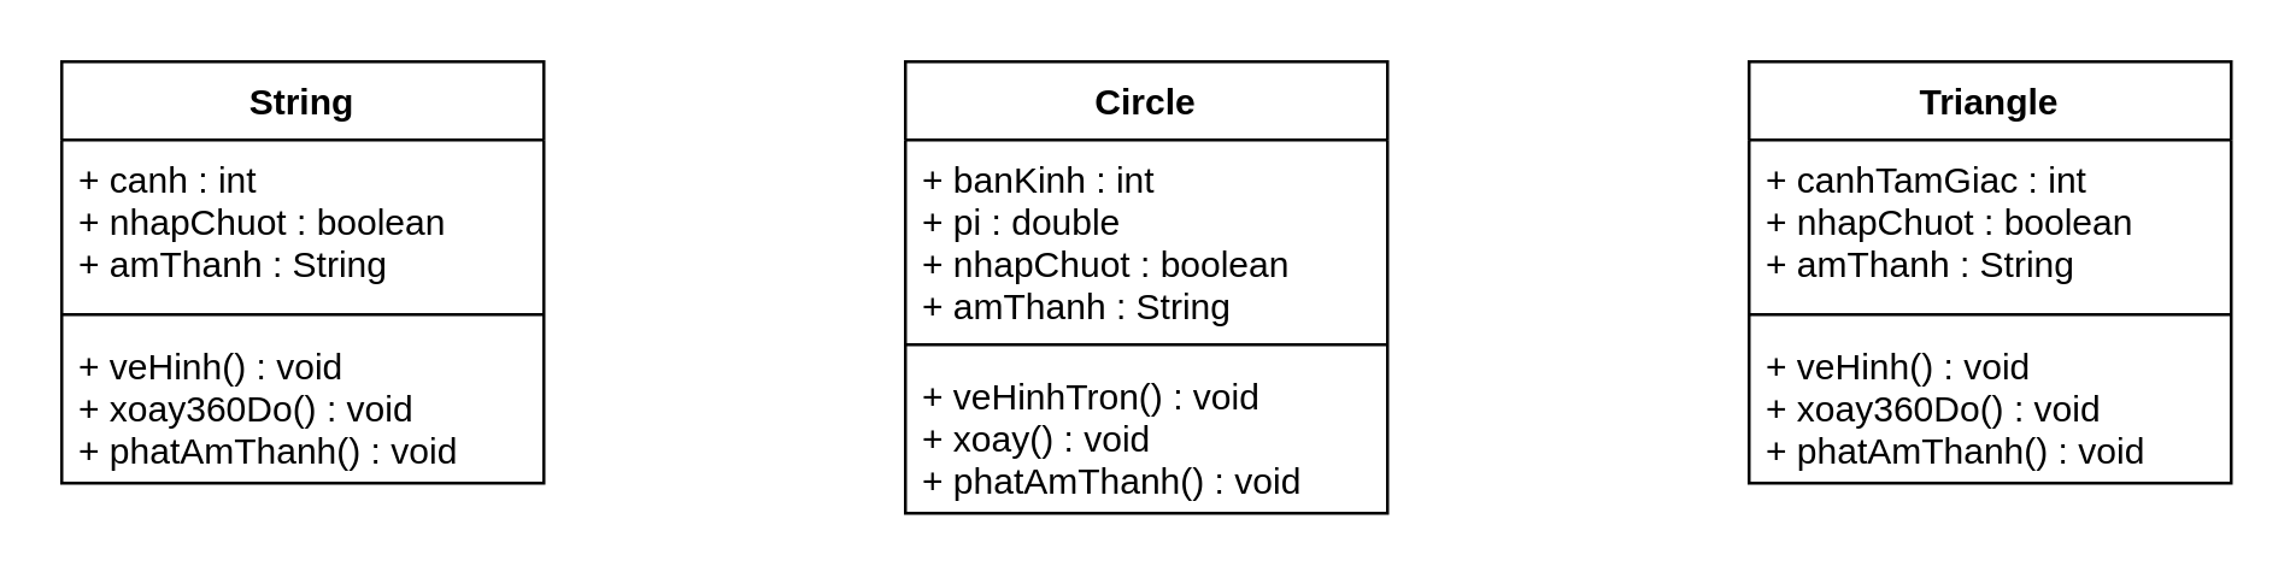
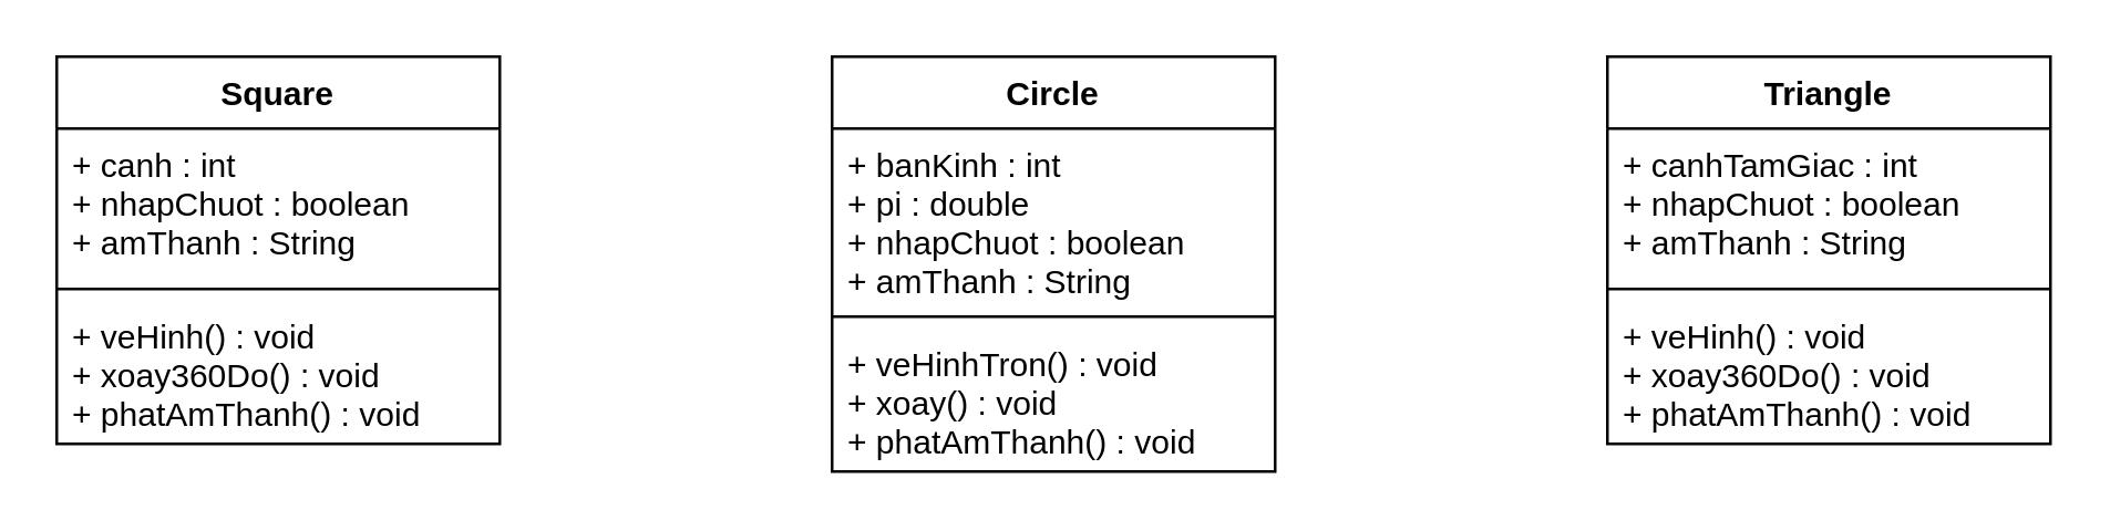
  <mxCell id="0" />
  <mxCell id="1" parent="0" />
- <mxCell id="2" value="String" style="swimlane;fontStyle=1;align=center;verticalAlign=top;childLayout=stackLayout;horizontal=1;startSize=26;horizontalStack=0;resizeParent=1;resizeParentMax=0;resizeLast=0;collapsible=1;marginBottom=0;" vertex="1" parent="1"><mxGeometry x="20" y="20" width="160" height="140" as="geometry" /></mxCell>
+ <mxCell id="2" value="Square" style="swimlane;fontStyle=1;align=center;verticalAlign=top;childLayout=stackLayout;horizontal=1;startSize=26;horizontalStack=0;resizeParent=1;resizeParentMax=0;resizeLast=0;collapsible=1;marginBottom=0;" vertex="1" parent="1"><mxGeometry x="20" y="20" width="160" height="140" as="geometry" /></mxCell>
  <mxCell id="3" value="+ canh : int&#10;+ nhapChuot : boolean&#10;+ amThanh : String" style="text;strokeColor=none;fillColor=none;align=left;verticalAlign=top;spacingLeft=4;spacingRight=4;overflow=hidden;rotatable=0;points=[[0,0.5],[1,0.5]];portConstraint=eastwest;" vertex="1" parent="2"><mxGeometry y="26" width="160" height="54" as="geometry" /></mxCell>
  <mxCell id="4" value="" style="line;strokeWidth=1;fillColor=none;align=left;verticalAlign=middle;spacingTop=-1;spacingLeft=3;spacingRight=3;rotatable=0;labelPosition=right;points=[];portConstraint=eastwest;" vertex="1" parent="2"><mxGeometry y="80" width="160" height="8" as="geometry" /></mxCell>
  <mxCell id="5" value="+ veHinh() : void&#10;+ xoay360Do() : void&#10;+ phatAmThanh() : void" style="text;strokeColor=none;fillColor=none;align=left;verticalAlign=top;spacingLeft=4;spacingRight=4;overflow=hidden;rotatable=0;points=[[0,0.5],[1,0.5]];portConstraint=eastwest;" vertex="1" parent="2"><mxGeometry y="88" width="160" height="52" as="geometry" /></mxCell>
  <mxCell id="6" value="Circle" style="swimlane;fontStyle=1;align=center;verticalAlign=top;childLayout=stackLayout;horizontal=1;startSize=26;horizontalStack=0;resizeParent=1;resizeParentMax=0;resizeLast=0;collapsible=1;marginBottom=0;" vertex="1" parent="1"><mxGeometry x="300" y="20" width="160" height="150" as="geometry" /></mxCell>
  <mxCell id="7" value="+ banKinh : int&#10;+ pi : double&#10;+ nhapChuot : boolean&#10;+ amThanh : String" style="text;strokeColor=none;fillColor=none;align=left;verticalAlign=top;spacingLeft=4;spacingRight=4;overflow=hidden;rotatable=0;points=[[0,0.5],[1,0.5]];portConstraint=eastwest;" vertex="1" parent="6"><mxGeometry y="26" width="160" height="64" as="geometry" /></mxCell>
  <mxCell id="8" value="" style="line;strokeWidth=1;fillColor=none;align=left;verticalAlign=middle;spacingTop=-1;spacingLeft=3;spacingRight=3;rotatable=0;labelPosition=right;points=[];portConstraint=eastwest;" vertex="1" parent="6"><mxGeometry y="90" width="160" height="8" as="geometry" /></mxCell>
  <mxCell id="9" value="+ veHinhTron() : void&#10;+ xoay() : void&#10;+ phatAmThanh() : void" style="text;strokeColor=none;fillColor=none;align=left;verticalAlign=top;spacingLeft=4;spacingRight=4;overflow=hidden;rotatable=0;points=[[0,0.5],[1,0.5]];portConstraint=eastwest;" vertex="1" parent="6"><mxGeometry y="98" width="160" height="52" as="geometry" /></mxCell>
  <mxCell id="10" value="Triangle" style="swimlane;fontStyle=1;align=center;verticalAlign=top;childLayout=stackLayout;horizontal=1;startSize=26;horizontalStack=0;resizeParent=1;resizeParentMax=0;resizeLast=0;collapsible=1;marginBottom=0;" vertex="1" parent="1"><mxGeometry x="580" y="20" width="160" height="140" as="geometry" /></mxCell>
  <mxCell id="11" value="+ canhTamGiac : int&#10;+ nhapChuot : boolean&#10;+ amThanh : String" style="text;strokeColor=none;fillColor=none;align=left;verticalAlign=top;spacingLeft=4;spacingRight=4;overflow=hidden;rotatable=0;points=[[0,0.5],[1,0.5]];portConstraint=eastwest;" vertex="1" parent="10"><mxGeometry y="26" width="160" height="54" as="geometry" /></mxCell>
  <mxCell id="12" value="" style="line;strokeWidth=1;fillColor=none;align=left;verticalAlign=middle;spacingTop=-1;spacingLeft=3;spacingRight=3;rotatable=0;labelPosition=right;points=[];portConstraint=eastwest;" vertex="1" parent="10"><mxGeometry y="80" width="160" height="8" as="geometry" /></mxCell>
  <mxCell id="13" value="+ veHinh() : void&#10;+ xoay360Do() : void&#10;+ phatAmThanh() : void" style="text;strokeColor=none;fillColor=none;align=left;verticalAlign=top;spacingLeft=4;spacingRight=4;overflow=hidden;rotatable=0;points=[[0,0.5],[1,0.5]];portConstraint=eastwest;" vertex="1" parent="10"><mxGeometry y="88" width="160" height="52" as="geometry" /></mxCell>
